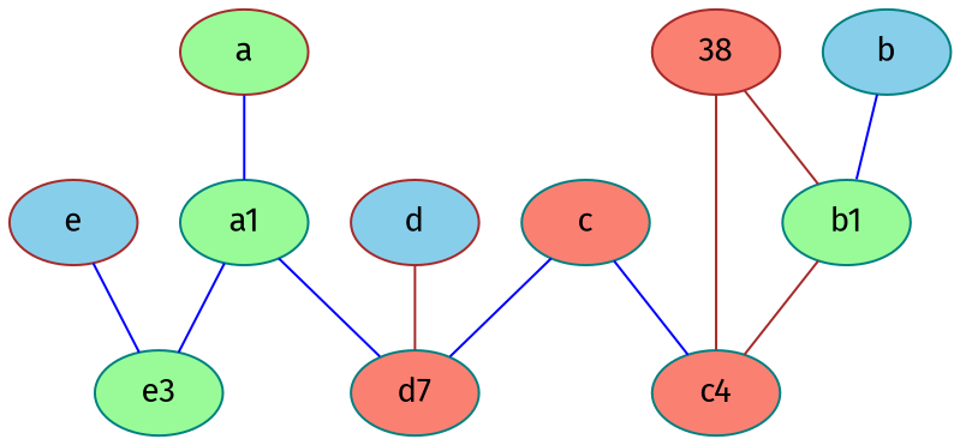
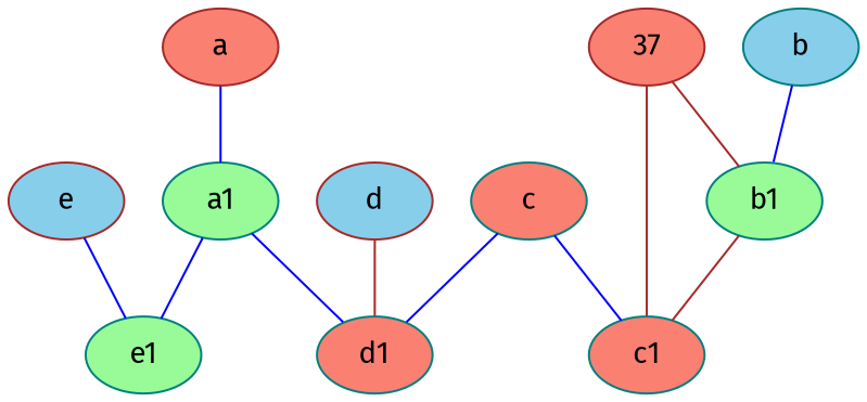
  graph {
    fontname="Fira Sans"
    node [color=teal fillcolor=salmon fontname="Fira Sans" labelfontsize=50 style=filled]
    edge [color=blue fontname="Fira Sans"]
-   a [color=brown fillcolor=palegreen]
+   a [color=brown]
    a1 [fillcolor=palegreen]
-   e1 [fillcolor=palegreen label=e3]
-   d1 [label=d7]
+   e1 [fillcolor=palegreen]
+   d1
    e [color=brown fillcolor=skyblue]
    d [color=brown fillcolor=skyblue]
-   38 [color=brown]
-   c1 [label=c4]
+   38 [color=brown label=37]
+   c1
    b1 [fillcolor=palegreen]
    b [fillcolor=skyblue]
    c
    a -- a1
    a1 -- e1
    a1 -- d1
    e -- e1
    d -- d1 [color=brown]
    38 -- c1 [color=brown]
    38 -- b1 [color=brown]
    b1 -- c1 [color=brown]
    b -- b1
    c -- d1
    c -- c1
  }
